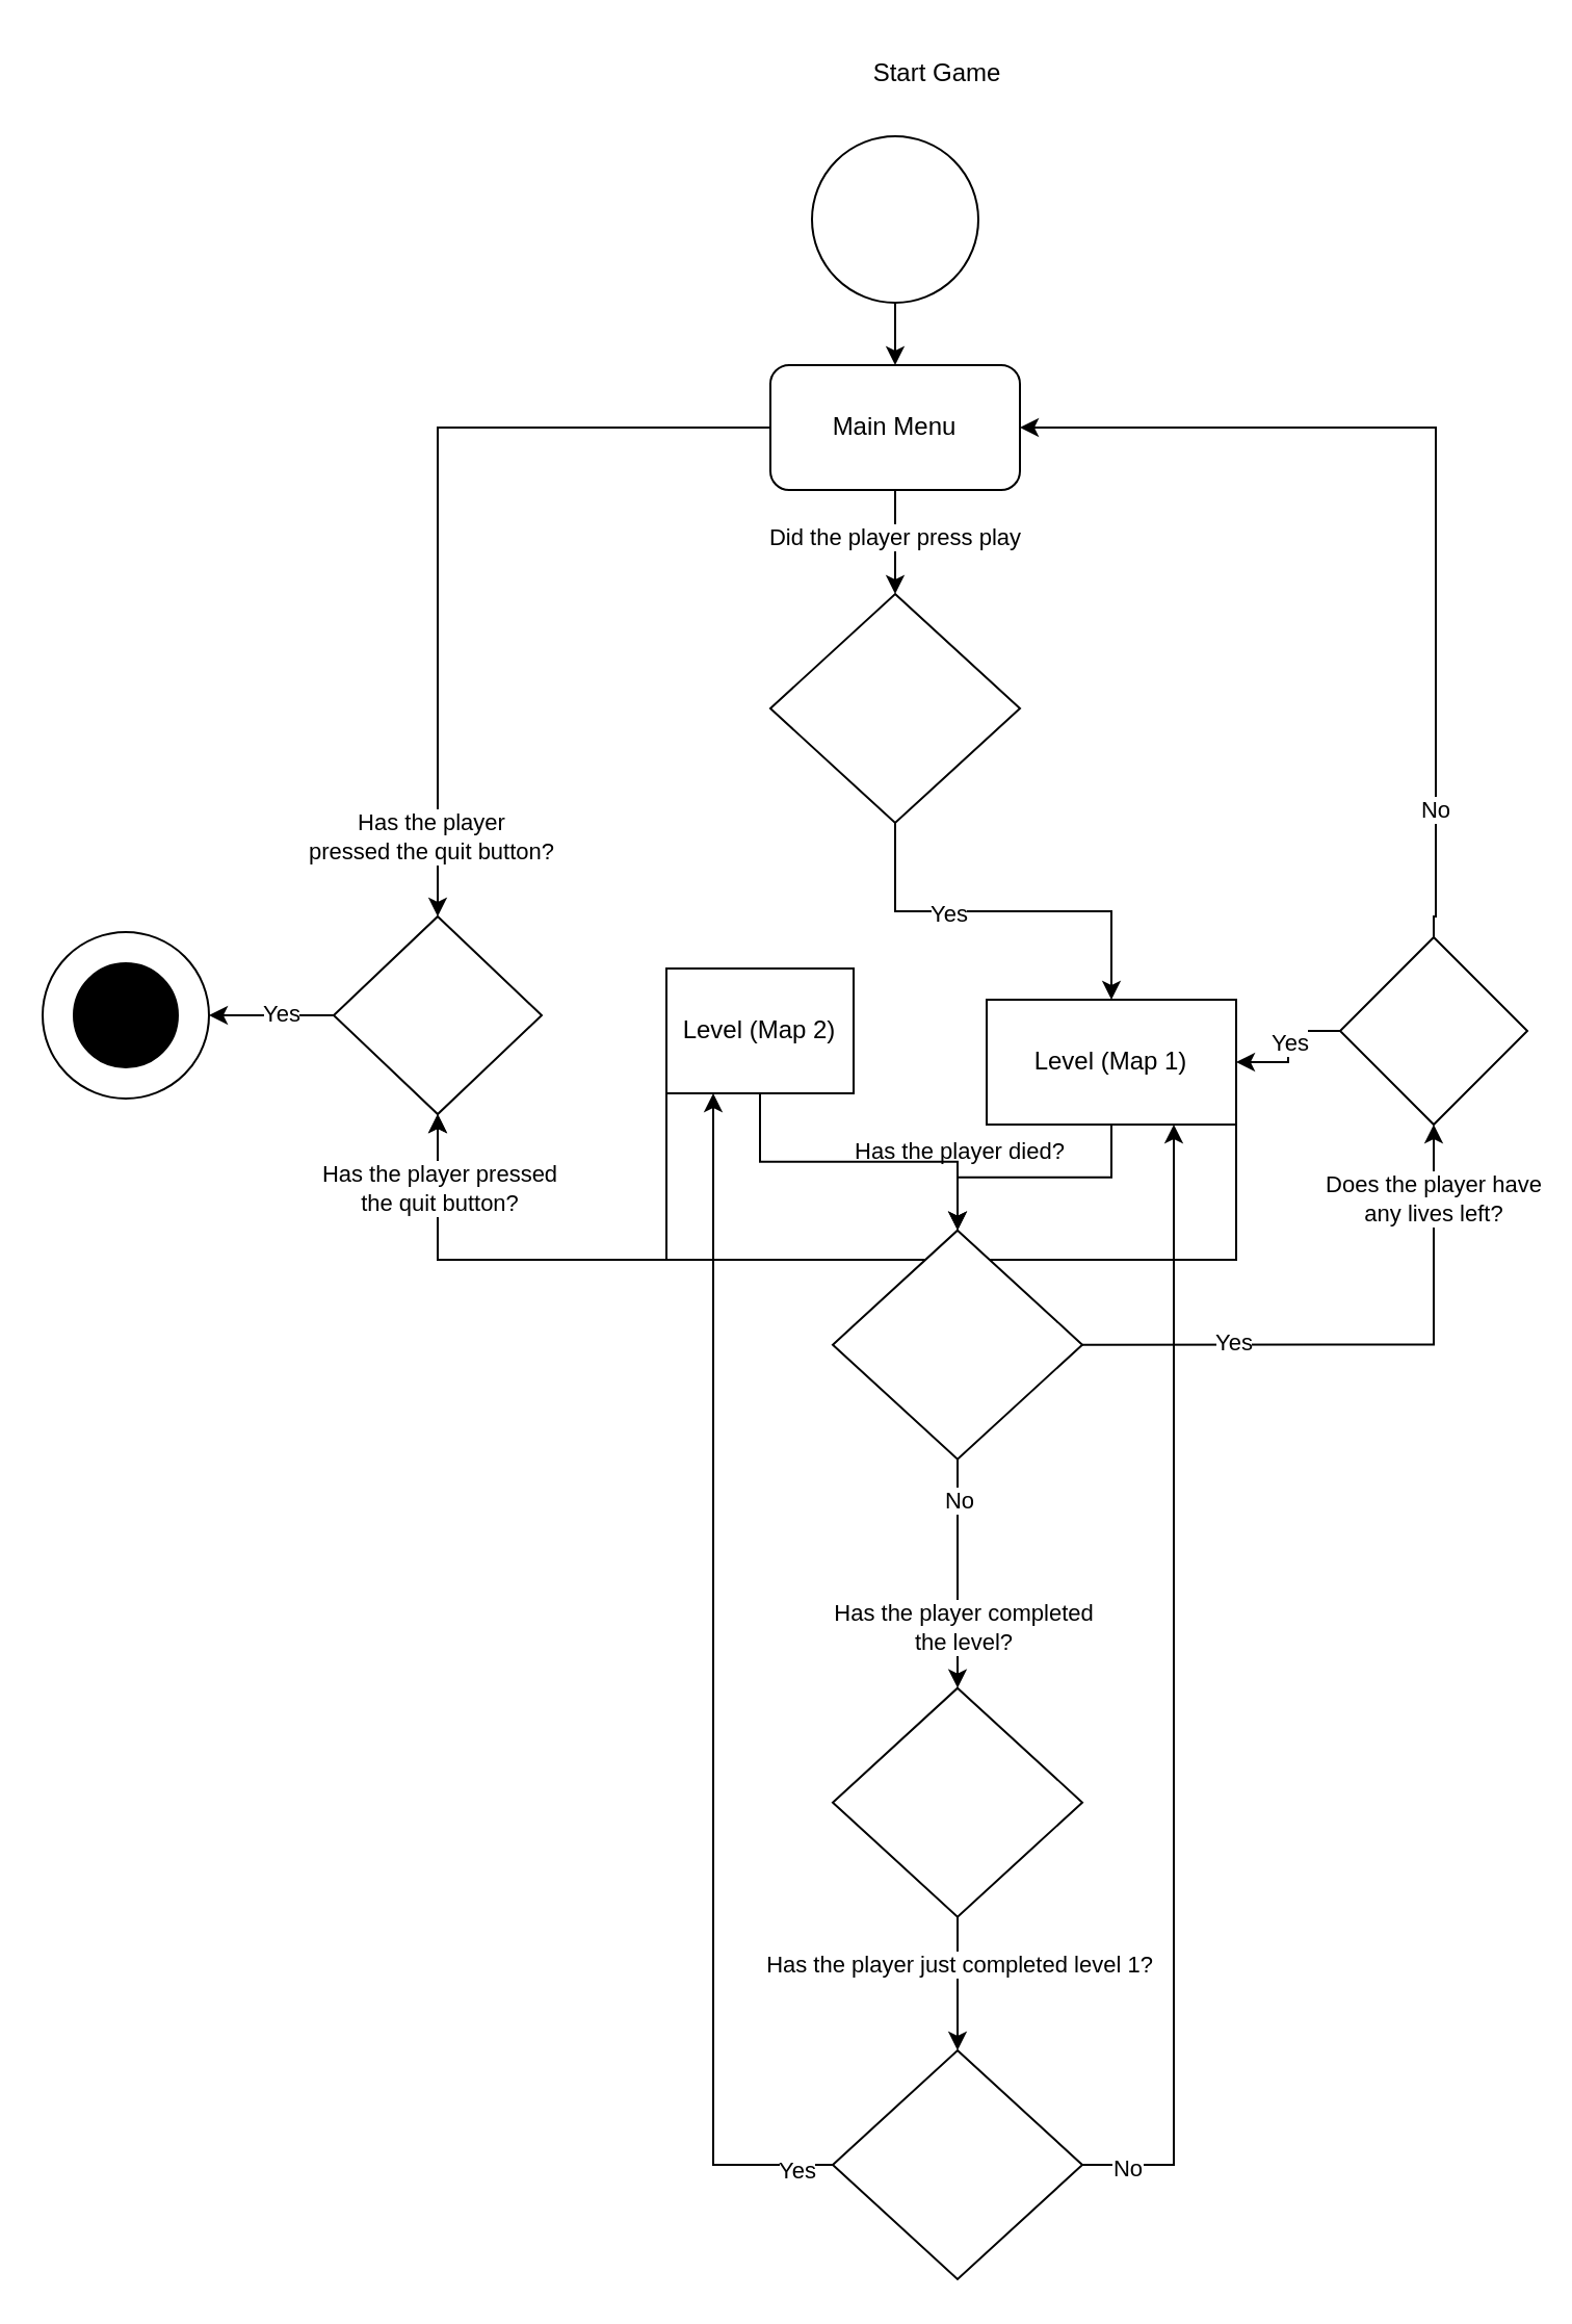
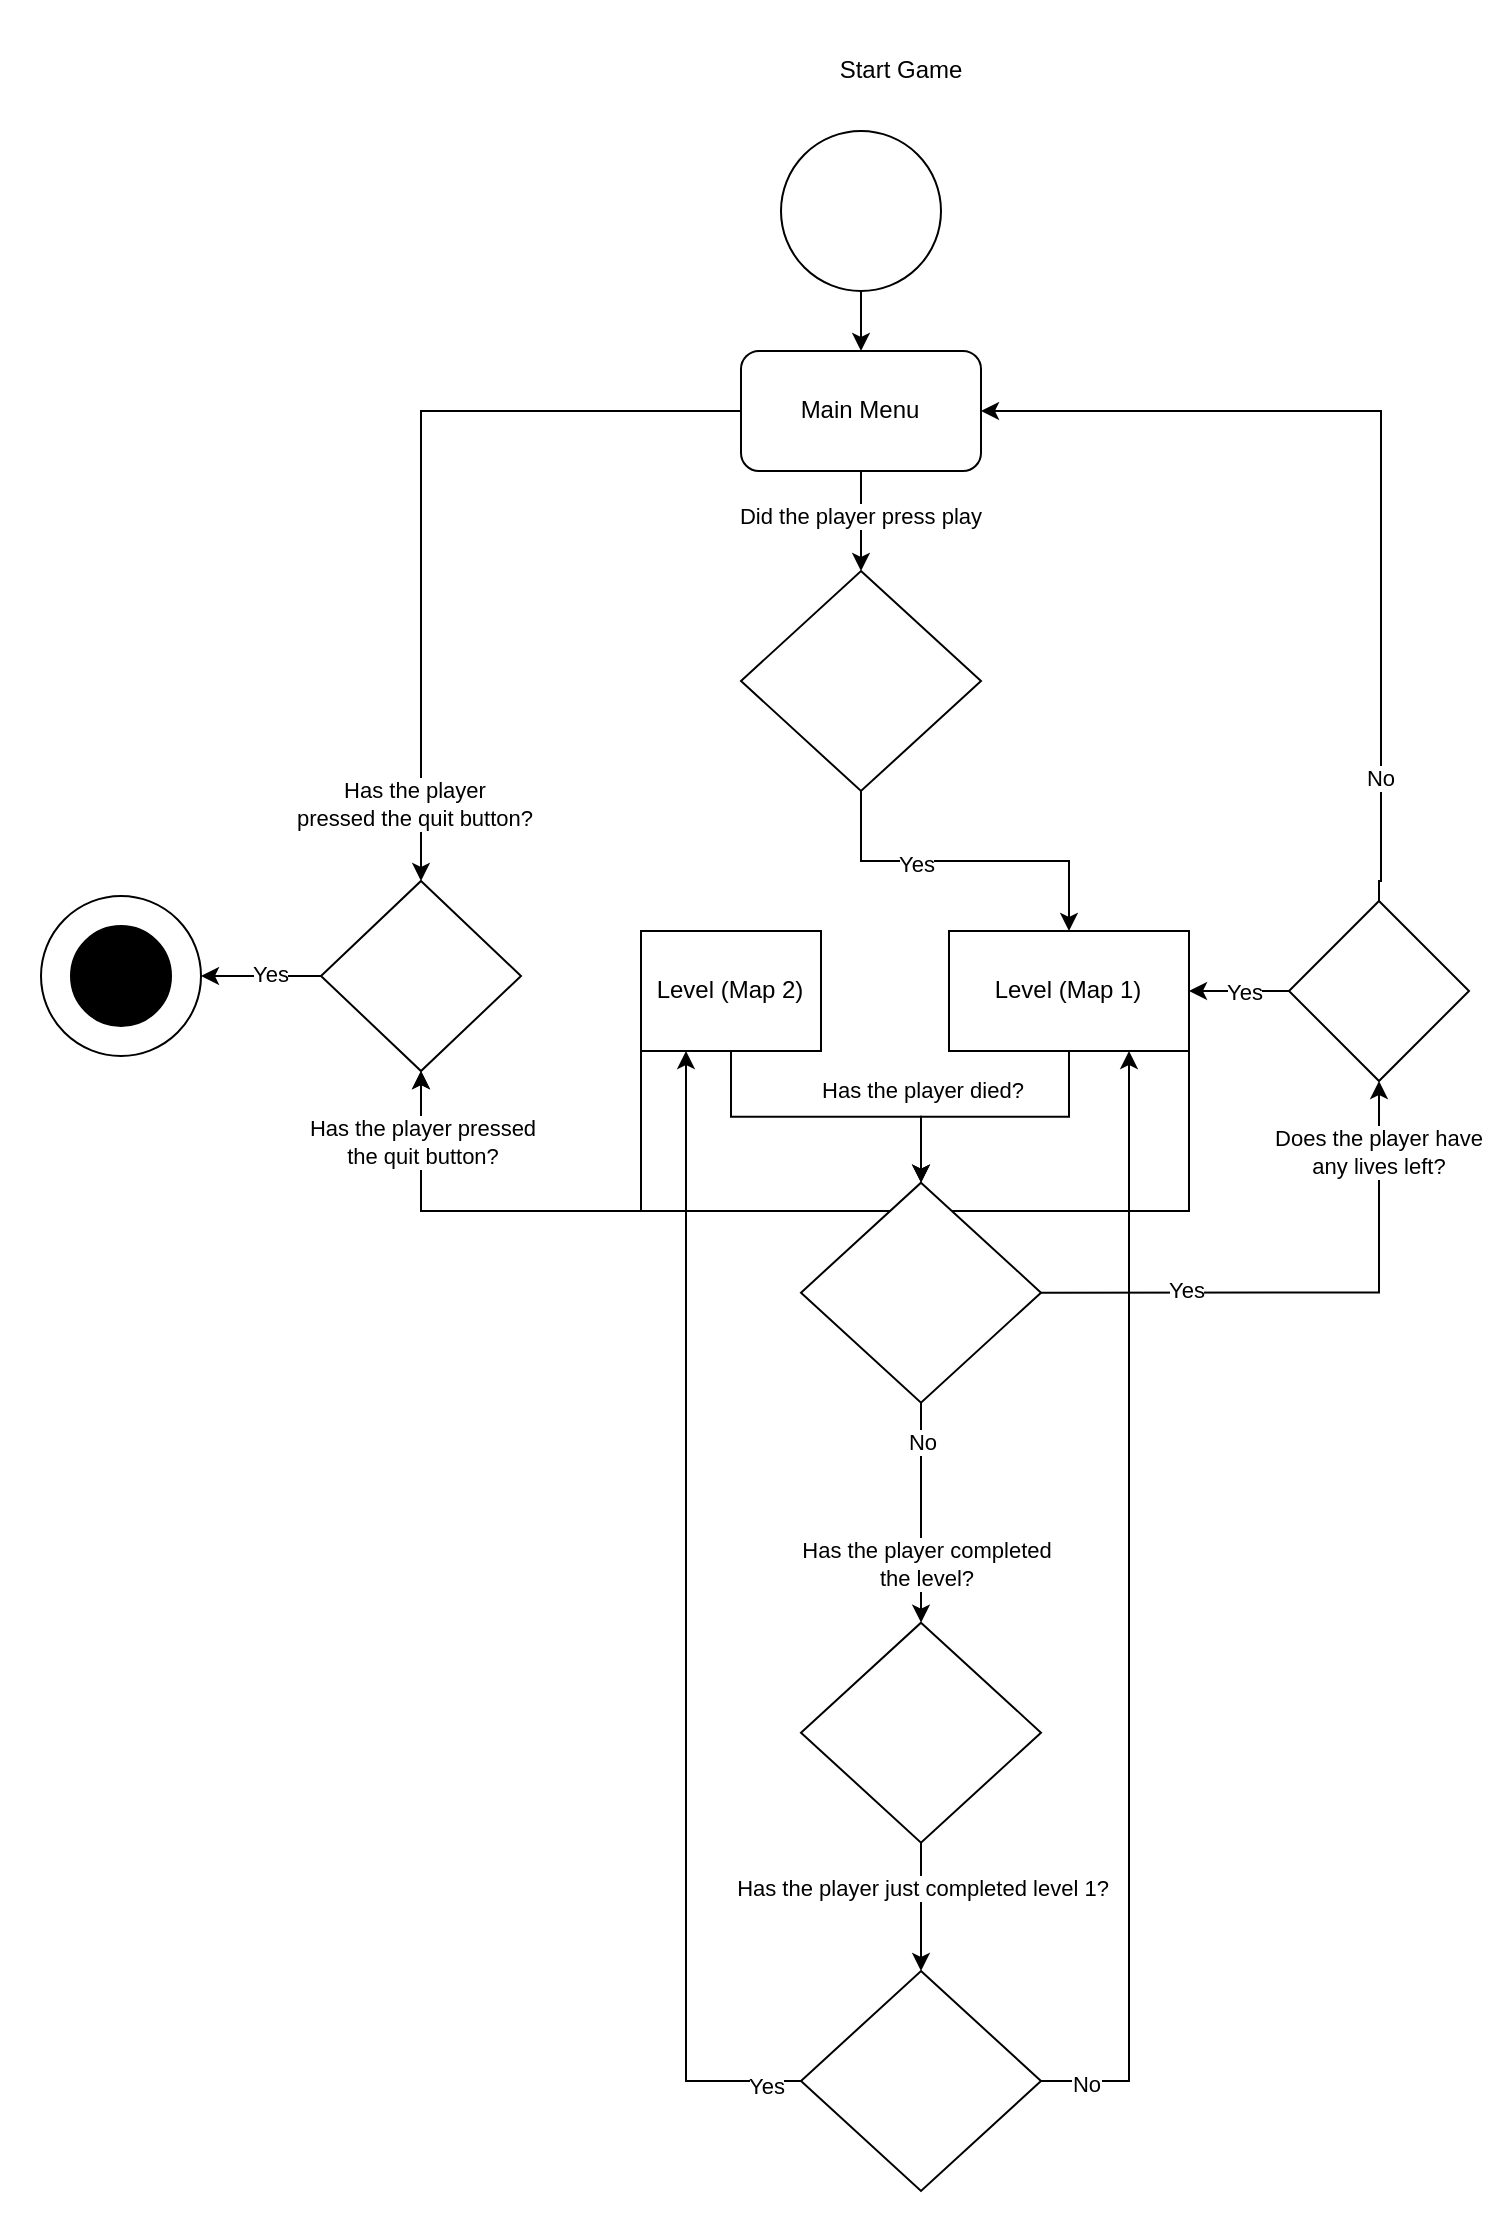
  <mxCell id="0" />
  <mxCell id="1" parent="0" />
  <mxCell id="2" style="edgeStyle=orthogonalEdgeStyle;rounded=0;orthogonalLoop=1;jettySize=auto;html=1;exitX=0.5;exitY=1;exitDx=0;exitDy=0;entryX=0.5;entryY=0;entryDx=0;entryDy=0;" edge="1" parent="1" source="3" target="9"><mxGeometry relative="1" as="geometry" /></mxCell>
  <mxCell id="3" value="" style="ellipse;whiteSpace=wrap;html=1;aspect=fixed;" vertex="1" parent="1"><mxGeometry x="390" y="65" width="80" height="80" as="geometry" /></mxCell>
  <mxCell id="4" value="Start Game" style="text;html=1;align=center;verticalAlign=middle;resizable=0;points=[];autosize=1;strokeColor=none;fillColor=none;" vertex="1" parent="1"><mxGeometry x="410" y="20" width="80" height="30" as="geometry" /></mxCell>
  <mxCell id="5" style="edgeStyle=orthogonalEdgeStyle;rounded=0;orthogonalLoop=1;jettySize=auto;html=1;exitX=0.5;exitY=1;exitDx=0;exitDy=0;" edge="1" parent="1" source="9"><mxGeometry relative="1" as="geometry"><mxPoint x="430" y="285" as="targetPoint" /></mxGeometry></mxCell>
  <mxCell id="6" value="Did the player press play" style="edgeLabel;html=1;align=center;verticalAlign=middle;resizable=0;points=[];" vertex="1" connectable="0" parent="5"><mxGeometry x="-0.129" y="-1" relative="1" as="geometry"><mxPoint as="offset" /></mxGeometry></mxCell>
  <mxCell id="7" style="edgeStyle=orthogonalEdgeStyle;rounded=0;orthogonalLoop=1;jettySize=auto;html=1;exitX=0;exitY=0.5;exitDx=0;exitDy=0;entryX=0.5;entryY=0;entryDx=0;entryDy=0;" edge="1" parent="1" source="9" target="34"><mxGeometry relative="1" as="geometry" /></mxCell>
  <mxCell id="8" value="Has the player&lt;div&gt;pressed the quit button?&lt;/div&gt;" style="edgeLabel;html=1;align=center;verticalAlign=middle;resizable=0;points=[];" vertex="1" connectable="0" parent="7"><mxGeometry x="0.801" y="-4" relative="1" as="geometry"><mxPoint as="offset" /></mxGeometry></mxCell>
  <mxCell id="9" value="Main Menu" style="whiteSpace=wrap;html=1;rounded=1;" vertex="1" parent="1"><mxGeometry x="370" y="175" width="120" height="60" as="geometry" /></mxCell>
  <mxCell id="10" style="edgeStyle=orthogonalEdgeStyle;rounded=0;orthogonalLoop=1;jettySize=auto;html=1;exitX=0.5;exitY=1;exitDx=0;exitDy=0;entryX=0.5;entryY=0;entryDx=0;entryDy=0;" edge="1" parent="1" source="12" target="16"><mxGeometry relative="1" as="geometry" /></mxCell>
  <mxCell id="11" value="Yes" style="edgeLabel;html=1;align=center;verticalAlign=middle;resizable=0;points=[];" vertex="1" connectable="0" parent="10"><mxGeometry x="-0.285" y="-1" relative="1" as="geometry"><mxPoint as="offset" /></mxGeometry></mxCell>
  <mxCell id="12" value="" style="rhombus;whiteSpace=wrap;html=1;" vertex="1" parent="1"><mxGeometry x="370" y="285" width="120" height="110" as="geometry" /></mxCell>
  <mxCell id="13" style="edgeStyle=orthogonalEdgeStyle;rounded=0;orthogonalLoop=1;jettySize=auto;html=1;exitX=0.5;exitY=1;exitDx=0;exitDy=0;entryX=0.5;entryY=0;entryDx=0;entryDy=0;" edge="1" parent="1" source="16" target="23"><mxGeometry relative="1" as="geometry"><mxPoint x="534" y="575" as="targetPoint" /></mxGeometry></mxCell>
  <mxCell id="14" value="Has the player died?" style="edgeLabel;html=1;align=center;verticalAlign=middle;resizable=0;points=[];" vertex="1" connectable="0" parent="13"><mxGeometry x="-0.05" y="-1" relative="1" as="geometry"><mxPoint x="-40" y="-12" as="offset" /></mxGeometry></mxCell>
  <mxCell id="15" style="edgeStyle=orthogonalEdgeStyle;rounded=0;orthogonalLoop=1;jettySize=auto;html=1;exitX=1;exitY=1;exitDx=0;exitDy=0;entryX=0.5;entryY=1;entryDx=0;entryDy=0;" edge="1" parent="1" source="16" target="34"><mxGeometry relative="1" as="geometry"><Array as="points"><mxPoint x="594" y="605" /><mxPoint x="210" y="605" /></Array></mxGeometry></mxCell>
- <mxCell id="16" value="Level (Map 1)" style="rounded=0;whiteSpace=wrap;html=1;" vertex="1" parent="1"><mxGeometry x="474" y="480" width="120" height="60" as="geometry" /></mxCell>
+ <mxCell id="16" value="Level (Map 1)" style="rounded=0;whiteSpace=wrap;html=1;" vertex="1" parent="1"><mxGeometry x="474" y="465" width="120" height="60" as="geometry" /></mxCell>
  <mxCell id="17" style="edgeStyle=orthogonalEdgeStyle;rounded=0;orthogonalLoop=1;jettySize=auto;html=1;exitX=1;exitY=0.5;exitDx=0;exitDy=0;entryX=0.5;entryY=1;entryDx=0;entryDy=0;" edge="1" parent="1" source="23" target="28"><mxGeometry relative="1" as="geometry" /></mxCell>
  <mxCell id="18" value="Yes" style="edgeLabel;html=1;align=center;verticalAlign=middle;resizable=0;points=[];" vertex="1" connectable="0" parent="17"><mxGeometry x="-0.47" y="1" relative="1" as="geometry"><mxPoint as="offset" /></mxGeometry></mxCell>
  <mxCell id="19" value="Does the player have&lt;div&gt;any lives left?&lt;/div&gt;" style="edgeLabel;html=1;align=center;verticalAlign=middle;resizable=0;points=[];" vertex="1" connectable="0" parent="17"><mxGeometry x="0.741" y="1" relative="1" as="geometry"><mxPoint as="offset" /></mxGeometry></mxCell>
  <mxCell id="20" style="edgeStyle=orthogonalEdgeStyle;rounded=0;orthogonalLoop=1;jettySize=auto;html=1;exitX=0.5;exitY=1;exitDx=0;exitDy=0;" edge="1" parent="1" source="23"><mxGeometry relative="1" as="geometry"><mxPoint x="460" y="810.83" as="targetPoint" /></mxGeometry></mxCell>
  <mxCell id="21" value="No" style="edgeLabel;html=1;align=center;verticalAlign=middle;resizable=0;points=[];" vertex="1" connectable="0" parent="20"><mxGeometry x="-0.129" y="-1" relative="1" as="geometry"><mxPoint x="1" y="-28" as="offset" /></mxGeometry></mxCell>
  <mxCell id="22" value="Has the player completed&lt;div&gt;the level?&lt;/div&gt;" style="edgeLabel;html=1;align=center;verticalAlign=middle;resizable=0;points=[];" vertex="1" connectable="0" parent="20"><mxGeometry x="0.457" y="2" relative="1" as="geometry"><mxPoint as="offset" /></mxGeometry></mxCell>
  <mxCell id="23" value="" style="rhombus;whiteSpace=wrap;html=1;" vertex="1" parent="1"><mxGeometry x="400" y="590.83" width="120" height="110" as="geometry" /></mxCell>
  <mxCell id="24" style="edgeStyle=orthogonalEdgeStyle;rounded=0;orthogonalLoop=1;jettySize=auto;html=1;exitX=0;exitY=0.5;exitDx=0;exitDy=0;entryX=1;entryY=0.5;entryDx=0;entryDy=0;" edge="1" parent="1" source="28" target="16"><mxGeometry relative="1" as="geometry" /></mxCell>
  <mxCell id="25" value="Yes" style="edgeLabel;html=1;align=center;verticalAlign=middle;resizable=0;points=[];" vertex="1" connectable="0" parent="24"><mxGeometry x="-0.08" relative="1" as="geometry"><mxPoint as="offset" /></mxGeometry></mxCell>
  <mxCell id="26" style="edgeStyle=orthogonalEdgeStyle;rounded=0;orthogonalLoop=1;jettySize=auto;html=1;exitX=0.5;exitY=0;exitDx=0;exitDy=0;entryX=1;entryY=0.5;entryDx=0;entryDy=0;" edge="1" parent="1" source="28" target="9"><mxGeometry relative="1" as="geometry"><Array as="points"><mxPoint x="689" y="440" /><mxPoint x="690" y="440" /><mxPoint x="690" y="205" /></Array></mxGeometry></mxCell>
  <mxCell id="27" value="No" style="edgeLabel;html=1;align=center;verticalAlign=middle;resizable=0;points=[];" vertex="1" connectable="0" parent="26"><mxGeometry x="-0.718" y="1" relative="1" as="geometry"><mxPoint as="offset" /></mxGeometry></mxCell>
  <mxCell id="28" value="" style="rhombus;whiteSpace=wrap;html=1;" vertex="1" parent="1"><mxGeometry x="644" y="450" width="90" height="90" as="geometry" /></mxCell>
  <mxCell id="29" style="edgeStyle=orthogonalEdgeStyle;rounded=0;orthogonalLoop=1;jettySize=auto;html=1;exitX=0.5;exitY=1;exitDx=0;exitDy=0;entryX=0.5;entryY=0;entryDx=0;entryDy=0;" edge="1" parent="1" source="31" target="46"><mxGeometry relative="1" as="geometry" /></mxCell>
  <mxCell id="30" value="Has the player just completed level 1?" style="edgeLabel;html=1;align=center;verticalAlign=middle;resizable=0;points=[];" vertex="1" connectable="0" parent="29"><mxGeometry x="-0.288" relative="1" as="geometry"><mxPoint as="offset" /></mxGeometry></mxCell>
  <mxCell id="31" value="" style="rhombus;whiteSpace=wrap;html=1;" vertex="1" parent="1"><mxGeometry x="400" y="810.83" width="120" height="110" as="geometry" /></mxCell>
  <mxCell id="32" style="edgeStyle=orthogonalEdgeStyle;rounded=0;orthogonalLoop=1;jettySize=auto;html=1;exitX=0;exitY=0.5;exitDx=0;exitDy=0;entryX=1;entryY=0.5;entryDx=0;entryDy=0;" edge="1" parent="1" source="34" target="36"><mxGeometry relative="1" as="geometry" /></mxCell>
  <mxCell id="33" value="Yes" style="edgeLabel;html=1;align=center;verticalAlign=middle;resizable=0;points=[];" vertex="1" connectable="0" parent="32"><mxGeometry x="-0.148" y="-1" relative="1" as="geometry"><mxPoint as="offset" /></mxGeometry></mxCell>
  <mxCell id="34" value="" style="rhombus;whiteSpace=wrap;html=1;" vertex="1" parent="1"><mxGeometry x="160" y="440" width="100" height="95" as="geometry" /></mxCell>
  <mxCell id="35" style="edgeStyle=orthogonalEdgeStyle;rounded=0;orthogonalLoop=1;jettySize=auto;html=1;exitX=1;exitY=0.5;exitDx=0;exitDy=0;entryX=1;entryY=0.5;entryDx=0;entryDy=0;" edge="1" parent="1" source="36" target="37"><mxGeometry relative="1" as="geometry" /></mxCell>
  <mxCell id="36" value="" style="ellipse;whiteSpace=wrap;html=1;aspect=fixed;" vertex="1" parent="1"><mxGeometry x="20" y="447.5" width="80" height="80" as="geometry" /></mxCell>
  <mxCell id="37" value="" style="ellipse;whiteSpace=wrap;html=1;aspect=fixed;fillStyle=solid;fillColor=#000000;" vertex="1" parent="1"><mxGeometry x="35" y="462.5" width="50" height="50" as="geometry" /></mxCell>
  <mxCell id="38" style="edgeStyle=orthogonalEdgeStyle;rounded=0;orthogonalLoop=1;jettySize=auto;html=1;exitX=0.5;exitY=1;exitDx=0;exitDy=0;entryX=0.5;entryY=0;entryDx=0;entryDy=0;" edge="1" parent="1" source="41" target="23"><mxGeometry relative="1" as="geometry" /></mxCell>
  <mxCell id="39" style="edgeStyle=orthogonalEdgeStyle;rounded=0;orthogonalLoop=1;jettySize=auto;html=1;exitX=0;exitY=1;exitDx=0;exitDy=0;entryX=0.5;entryY=1;entryDx=0;entryDy=0;" edge="1" parent="1" source="41" target="34"><mxGeometry relative="1" as="geometry"><Array as="points"><mxPoint x="320" y="605" /><mxPoint x="210" y="605" /></Array></mxGeometry></mxCell>
  <mxCell id="40" value="Has the player pressed&lt;div&gt;the quit button?&lt;/div&gt;" style="edgeLabel;html=1;align=center;verticalAlign=middle;resizable=0;points=[];" vertex="1" connectable="0" parent="39"><mxGeometry x="0.728" relative="1" as="geometry"><mxPoint as="offset" /></mxGeometry></mxCell>
  <mxCell id="41" value="Level (Map 2)" style="rounded=0;whiteSpace=wrap;html=1;" vertex="1" parent="1"><mxGeometry x="320" y="465" width="90" height="60" as="geometry" /></mxCell>
  <mxCell id="42" style="edgeStyle=orthogonalEdgeStyle;rounded=0;orthogonalLoop=1;jettySize=auto;html=1;exitX=1;exitY=0.5;exitDx=0;exitDy=0;entryX=0.75;entryY=1;entryDx=0;entryDy=0;" edge="1" parent="1" source="46" target="16"><mxGeometry relative="1" as="geometry" /></mxCell>
  <mxCell id="43" value="No" style="edgeLabel;html=1;align=center;verticalAlign=middle;resizable=0;points=[];" vertex="1" connectable="0" parent="42"><mxGeometry x="-0.921" y="-1" relative="1" as="geometry"><mxPoint as="offset" /></mxGeometry></mxCell>
  <mxCell id="44" style="edgeStyle=orthogonalEdgeStyle;rounded=0;orthogonalLoop=1;jettySize=auto;html=1;exitX=0;exitY=0.5;exitDx=0;exitDy=0;entryX=0.25;entryY=1;entryDx=0;entryDy=0;" edge="1" parent="1" source="46" target="41"><mxGeometry relative="1" as="geometry" /></mxCell>
  <mxCell id="45" value="Yes" style="edgeLabel;html=1;align=center;verticalAlign=middle;resizable=0;points=[];" vertex="1" connectable="0" parent="44"><mxGeometry x="-0.937" y="2" relative="1" as="geometry"><mxPoint as="offset" /></mxGeometry></mxCell>
  <mxCell id="46" value="" style="rhombus;whiteSpace=wrap;html=1;" vertex="1" parent="1"><mxGeometry x="400" y="985" width="120" height="110" as="geometry" /></mxCell>
